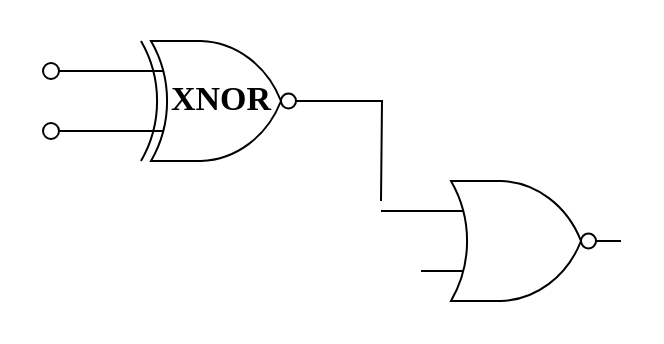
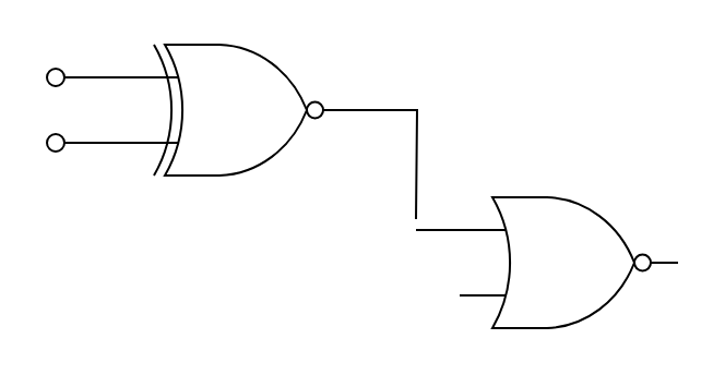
  <mxCell id="0" />
  <mxCell id="1" parent="0" />
  <mxCell id="2" value="" style="verticalLabelPosition=bottom;shadow=0;dashed=0;align=center;html=1;verticalAlign=top;shape=mxgraph.electrical.logic_gates.inverting_contact;" vertex="1" parent="1"><mxGeometry x="20" y="30" width="10" height="10" as="geometry" /></mxCell>
  <mxCell id="3" style="edgeStyle=orthogonalEdgeStyle;rounded=0;orthogonalLoop=1;jettySize=auto;html=1;exitX=1;exitY=0.5;exitDx=0;exitDy=0;exitPerimeter=0;endArrow=none;endFill=0;" edge="1" parent="1" source="4"><mxGeometry relative="1" as="geometry"><mxPoint x="190" y="100" as="targetPoint" /></mxGeometry></mxCell>
  <mxCell id="4" value="" style="verticalLabelPosition=bottom;shadow=0;dashed=0;align=center;html=1;verticalAlign=top;shape=mxgraph.electrical.logic_gates.logic_gate;operation=xor;negating=1;negSize=0.15;" vertex="1" parent="1"><mxGeometry x="60" y="20" width="100" height="60" as="geometry" /></mxCell>
  <mxCell id="5" value="" style="verticalLabelPosition=bottom;shadow=0;dashed=0;align=center;html=1;verticalAlign=top;shape=mxgraph.electrical.logic_gates.logic_gate;operation=or;negating=1;negSize=0.15;" vertex="1" parent="1"><mxGeometry x="210" y="90" width="100" height="60" as="geometry" /></mxCell>
- <mxCell id="6" value="XNOR" style="text;html=1;align=center;verticalAlign=middle;resizable=0;points=[];autosize=1;strokeColor=none;fillColor=none;fontFamily=Times New Roman;fontSize=17;fontStyle=1" vertex="1" parent="1"><mxGeometry x="75" y="35" width="70" height="30" as="geometry" /></mxCell>
  <mxCell id="7" value="" style="verticalLabelPosition=bottom;shadow=0;dashed=0;align=center;html=1;verticalAlign=top;shape=mxgraph.electrical.logic_gates.inverting_contact;" vertex="1" parent="1"><mxGeometry x="20" y="60" width="10" height="10" as="geometry" /></mxCell>
  <mxCell id="8" style="edgeStyle=orthogonalEdgeStyle;rounded=0;orthogonalLoop=1;jettySize=auto;html=1;exitX=0;exitY=0.25;exitDx=0;exitDy=0;exitPerimeter=0;entryX=0.9;entryY=0.5;entryDx=0;entryDy=0;entryPerimeter=0;endArrow=none;endFill=0;" edge="1" parent="1" source="4" target="2"><mxGeometry relative="1" as="geometry" /></mxCell>
  <mxCell id="9" style="edgeStyle=orthogonalEdgeStyle;rounded=0;orthogonalLoop=1;jettySize=auto;html=1;exitX=0;exitY=0.75;exitDx=0;exitDy=0;exitPerimeter=0;entryX=0.9;entryY=0.5;entryDx=0;entryDy=0;entryPerimeter=0;endArrow=none;endFill=0;" edge="1" parent="1" source="4" target="7"><mxGeometry relative="1" as="geometry" /></mxCell>
  <mxCell id="10" value="" style="endArrow=none;html=1;rounded=0;entryX=0;entryY=0.25;entryDx=0;entryDy=0;entryPerimeter=0;" edge="1" parent="1" target="5"><mxGeometry width="50" height="50" relative="1" as="geometry"><mxPoint x="190" y="105" as="sourcePoint" /><mxPoint x="210" y="60" as="targetPoint" /></mxGeometry></mxCell>
